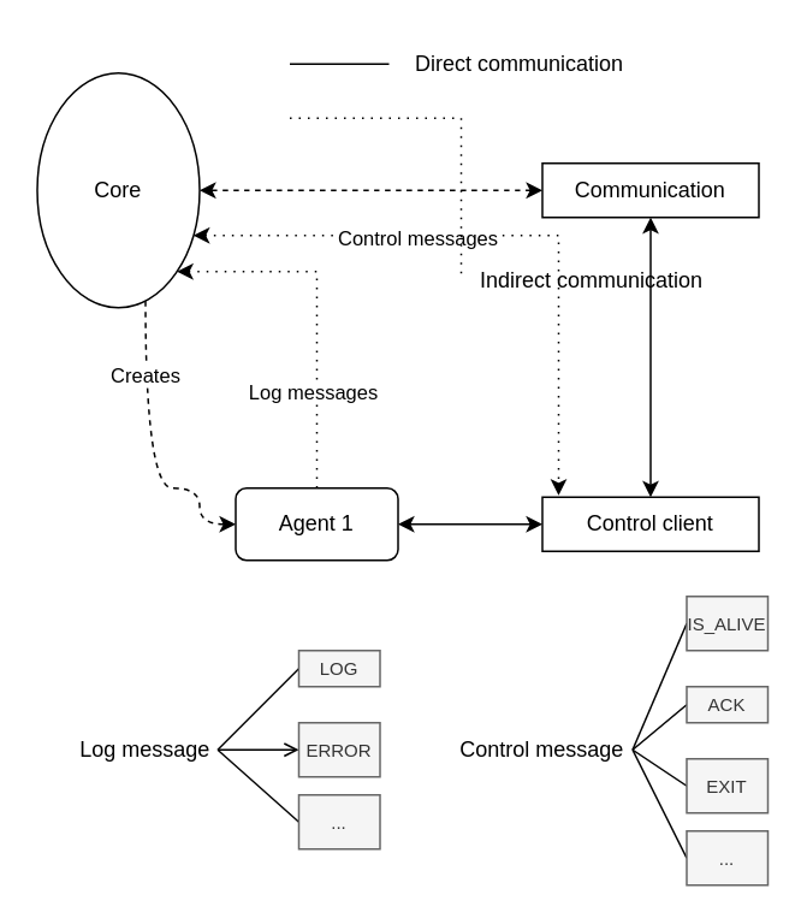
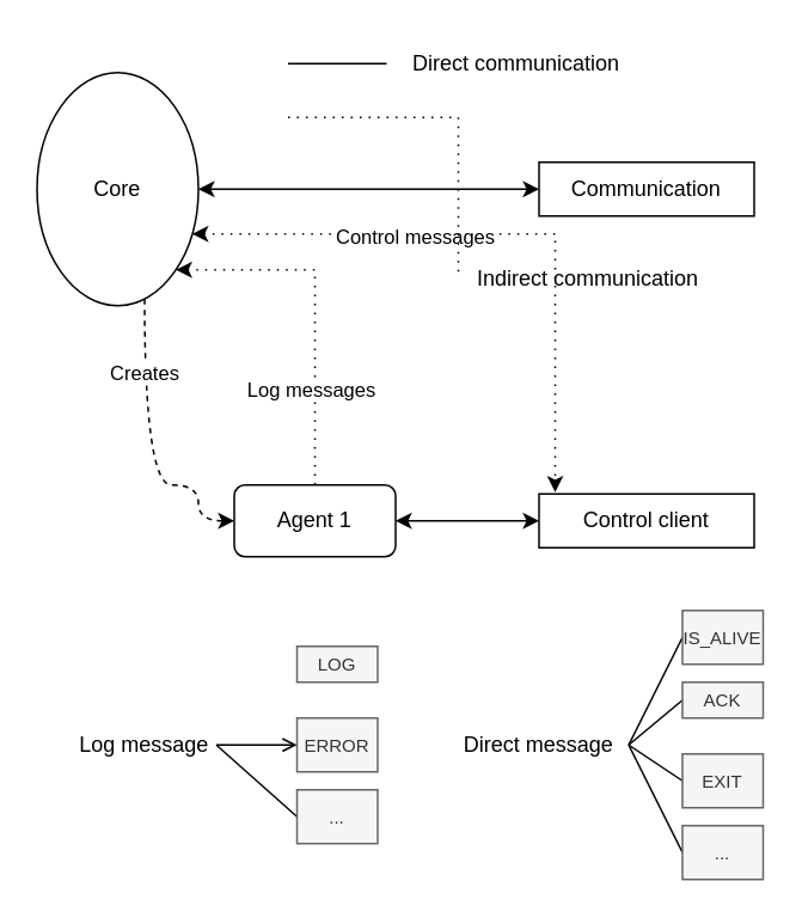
  <mxCell id="0" />
  <mxCell id="1" parent="0" />
  <mxCell id="2" style="edgeStyle=orthogonalEdgeStyle;rounded=0;orthogonalLoop=1;jettySize=auto;html=1;entryX=0.725;entryY=0.042;entryDx=0;entryDy=0;entryPerimeter=0;startArrow=classic;startFill=1;endArrow=none;endFill=0;dashed=1;dashPattern=1 4;" edge="1" parent="1" source="6" target="12"><mxGeometry relative="1" as="geometry"><Array as="points"><mxPoint x="175" y="150" /><mxPoint x="175" y="272" /></Array></mxGeometry></mxCell>
  <mxCell id="3" value="Log messages" style="edgeLabel;html=1;align=center;verticalAlign=middle;resizable=0;points=[];" vertex="1" connectable="0" parent="2"><mxGeometry x="-0.325" y="-1" relative="1" as="geometry"><mxPoint x="1" y="65" as="offset" /></mxGeometry></mxCell>
  <mxCell id="4" style="edgeStyle=orthogonalEdgeStyle;rounded=0;orthogonalLoop=1;jettySize=auto;html=1;entryX=0.075;entryY=-0.032;entryDx=0;entryDy=0;entryPerimeter=0;dashed=1;dashPattern=1 4;startArrow=classic;startFill=1;endArrow=classic;endFill=1;" edge="1" parent="1" source="6" target="10"><mxGeometry relative="1" as="geometry"><Array as="points"><mxPoint x="309" y="130" /></Array></mxGeometry></mxCell>
  <mxCell id="5" value="Control messages" style="edgeLabel;html=1;align=center;verticalAlign=middle;resizable=0;points=[];" vertex="1" connectable="0" parent="4"><mxGeometry x="-0.285" y="-1" relative="1" as="geometry"><mxPoint as="offset" /></mxGeometry></mxCell>
  <mxCell id="6" value="Core" style="ellipse;whiteSpace=wrap;html=1;" vertex="1" parent="1"><mxGeometry x="20" y="40" width="90" height="130" as="geometry" /></mxCell>
- <mxCell id="7" style="edgeStyle=orthogonalEdgeStyle;curved=1;rounded=0;orthogonalLoop=1;jettySize=auto;html=1;entryX=1;entryY=0.5;entryDx=0;entryDy=0;startArrow=classic;startFill=1;dashed=1;" edge="1" parent="1" source="8" target="6"><mxGeometry relative="1" as="geometry" /></mxCell>
+ <mxCell id="7" style="edgeStyle=orthogonalEdgeStyle;curved=1;rounded=0;orthogonalLoop=1;jettySize=auto;html=1;entryX=1;entryY=0.5;entryDx=0;entryDy=0;startArrow=classic;startFill=1;" edge="1" parent="1" source="8" target="6"><mxGeometry relative="1" as="geometry" /></mxCell>
  <mxCell id="8" value="Communication" style="rounded=0;whiteSpace=wrap;html=1;" vertex="1" parent="1"><mxGeometry x="300" y="90" width="120" height="30" as="geometry" /></mxCell>
- <mxCell id="9" style="edgeStyle=orthogonalEdgeStyle;curved=1;rounded=0;orthogonalLoop=1;jettySize=auto;html=1;startArrow=classic;startFill=1;" edge="1" parent="1" source="10" target="8"><mxGeometry relative="1" as="geometry" /></mxCell>
  <mxCell id="10" value="Control client" style="rounded=0;whiteSpace=wrap;html=1;" vertex="1" parent="1"><mxGeometry x="300" y="275" width="120" height="30" as="geometry" /></mxCell>
  <mxCell id="11" style="edgeStyle=orthogonalEdgeStyle;curved=1;rounded=0;orthogonalLoop=1;jettySize=auto;html=1;entryX=0;entryY=0.5;entryDx=0;entryDy=0;startArrow=classic;startFill=1;" edge="1" parent="1" source="12" target="10"><mxGeometry relative="1" as="geometry" /></mxCell>
  <mxCell id="12" value="Agent 1" style="whiteSpace=wrap;html=1;rounded=1;" vertex="1" parent="1"><mxGeometry x="130" y="270" width="90" height="40" as="geometry" /></mxCell>
  <mxCell id="13" style="edgeStyle=orthogonalEdgeStyle;rounded=0;orthogonalLoop=1;jettySize=auto;html=1;entryX=0;entryY=0.5;entryDx=0;entryDy=0;curved=1;dashed=1;" edge="1" parent="1" source="6" target="12"><mxGeometry relative="1" as="geometry"><mxPoint x="80" y="220" as="sourcePoint" /><mxPoint x="140" y="300" as="targetPoint" /><Array as="points"><mxPoint x="80" y="270" /><mxPoint x="110" y="270" /><mxPoint x="110" y="290" /></Array></mxGeometry></mxCell>
  <mxCell id="14" value="Creates" style="edgeLabel;html=1;align=center;verticalAlign=middle;resizable=0;points=[];" vertex="1" connectable="0" parent="13"><mxGeometry x="-0.532" y="-1" relative="1" as="geometry"><mxPoint as="offset" /></mxGeometry></mxCell>
  <mxCell id="15" style="edgeStyle=orthogonalEdgeStyle;curved=1;rounded=0;orthogonalLoop=1;jettySize=auto;html=1;startArrow=none;startFill=0;endArrow=none;endFill=0;" edge="1" parent="1" source="17"><mxGeometry relative="1" as="geometry"><mxPoint x="220" y="40" as="sourcePoint" /><mxPoint x="160" y="35" as="targetPoint" /><Array as="points" /></mxGeometry></mxCell>
  <mxCell id="16" style="edgeStyle=orthogonalEdgeStyle;rounded=0;orthogonalLoop=1;jettySize=auto;html=1;startArrow=none;startFill=0;endArrow=none;endFill=0;dashed=1;dashPattern=1 4;entryX=0;entryY=0.5;entryDx=0;entryDy=0;" edge="1" parent="1" target="18"><mxGeometry relative="1" as="geometry"><mxPoint x="160" y="65" as="sourcePoint" /><mxPoint x="220" y="60" as="targetPoint" /><Array as="points"><mxPoint x="160" y="65" /></Array></mxGeometry></mxCell>
  <mxCell id="17" value="Direct communication" style="text;html=1;strokeColor=none;fillColor=none;align=center;verticalAlign=middle;whiteSpace=wrap;rounded=0;" vertex="1" parent="1"><mxGeometry x="215" y="20" width="145" height="30" as="geometry" /></mxCell>
  <mxCell id="18" value="Indirect communication" style="text;html=1;strokeColor=none;fillColor=none;align=center;verticalAlign=middle;whiteSpace=wrap;rounded=0;" vertex="1" parent="1"><mxGeometry x="255" y="140" width="145" height="30" as="geometry" /></mxCell>
  <mxCell id="19" style="rounded=0;orthogonalLoop=1;jettySize=auto;html=1;entryX=0;entryY=0.5;entryDx=0;entryDy=0;fontSize=10;startArrow=none;startFill=0;endArrow=none;endFill=0;exitX=1;exitY=0.5;exitDx=0;exitDy=0;" edge="1" parent="1" source="22" target="32"><mxGeometry relative="1" as="geometry" /></mxCell>
  <mxCell id="20" style="edgeStyle=none;rounded=0;orthogonalLoop=1;jettySize=auto;html=1;entryX=0;entryY=0.5;entryDx=0;entryDy=0;fontSize=10;startArrow=none;startFill=0;endArrow=open;endFill=0;exitX=1;exitY=0.5;exitDx=0;exitDy=0;" edge="1" parent="1" source="22" target="29"><mxGeometry relative="1" as="geometry" /></mxCell>
- <mxCell id="21" style="edgeStyle=none;rounded=0;orthogonalLoop=1;jettySize=auto;html=1;entryX=0;entryY=0.5;entryDx=0;entryDy=0;fontSize=10;startArrow=none;startFill=0;endArrow=none;endFill=0;exitX=1;exitY=0.5;exitDx=0;exitDy=0;" edge="1" parent="1" source="22" target="28"><mxGeometry relative="1" as="geometry" /></mxCell>
  <mxCell id="22" value="Log message" style="text;html=1;strokeColor=none;fillColor=none;align=center;verticalAlign=middle;whiteSpace=wrap;rounded=0;" vertex="1" parent="1"><mxGeometry x="40" y="400" width="80" height="30" as="geometry" /></mxCell>
  <mxCell id="23" style="edgeStyle=none;rounded=0;orthogonalLoop=1;jettySize=auto;html=1;entryX=0;entryY=0.5;entryDx=0;entryDy=0;fontSize=10;startArrow=none;startFill=0;endArrow=none;endFill=0;exitX=1;exitY=0.5;exitDx=0;exitDy=0;" edge="1" parent="1" source="27" target="30"><mxGeometry relative="1" as="geometry" /></mxCell>
  <mxCell id="24" style="edgeStyle=none;rounded=0;orthogonalLoop=1;jettySize=auto;html=1;entryX=0;entryY=0.5;entryDx=0;entryDy=0;fontSize=10;startArrow=none;startFill=0;endArrow=none;endFill=0;exitX=1;exitY=0.5;exitDx=0;exitDy=0;" edge="1" parent="1" source="27" target="31"><mxGeometry relative="1" as="geometry" /></mxCell>
  <mxCell id="25" style="edgeStyle=none;rounded=0;orthogonalLoop=1;jettySize=auto;html=1;entryX=0;entryY=0.5;entryDx=0;entryDy=0;fontSize=10;startArrow=none;startFill=0;endArrow=none;endFill=0;exitX=1;exitY=0.5;exitDx=0;exitDy=0;" edge="1" parent="1" source="27" target="33"><mxGeometry relative="1" as="geometry" /></mxCell>
  <mxCell id="26" style="edgeStyle=none;rounded=0;orthogonalLoop=1;jettySize=auto;html=1;entryX=0;entryY=0.5;entryDx=0;entryDy=0;fontSize=10;startArrow=none;startFill=0;endArrow=none;endFill=0;exitX=1;exitY=0.5;exitDx=0;exitDy=0;" edge="1" parent="1" source="27" target="34"><mxGeometry relative="1" as="geometry" /></mxCell>
- <mxCell id="27" value="Control message" style="text;html=1;strokeColor=none;fillColor=none;align=center;verticalAlign=middle;whiteSpace=wrap;rounded=0;" vertex="1" parent="1"><mxGeometry x="250" y="400" width="100" height="30" as="geometry" /></mxCell>
+ <mxCell id="27" value="Direct message" style="text;html=1;strokeColor=none;fillColor=none;align=center;verticalAlign=middle;whiteSpace=wrap;rounded=0;" vertex="1" parent="1"><mxGeometry x="250" y="400" width="100" height="30" as="geometry" /></mxCell>
  <mxCell id="28" value="&lt;font style=&quot;font-size: 10px&quot;&gt;LOG&lt;/font&gt;" style="text;html=1;align=center;verticalAlign=middle;whiteSpace=wrap;rounded=0;fillColor=#f5f5f5;fontColor=#333333;strokeColor=#666666;" vertex="1" parent="1"><mxGeometry x="165" y="360" width="45" height="20" as="geometry" /></mxCell>
  <mxCell id="29" value="&lt;div style=&quot;font-size: 10px&quot;&gt;&lt;font style=&quot;font-size: 10px&quot;&gt;ERROR&lt;/font&gt;&lt;/div&gt;" style="text;html=1;strokeColor=#666666;fillColor=#f5f5f5;align=center;verticalAlign=middle;whiteSpace=wrap;rounded=0;fontColor=#333333;" vertex="1" parent="1"><mxGeometry x="165" y="400" width="45" height="30" as="geometry" /></mxCell>
  <mxCell id="30" value="&lt;font style=&quot;font-size: 10px&quot;&gt;ACK&lt;/font&gt;" style="text;html=1;strokeColor=#666666;fillColor=#f5f5f5;align=center;verticalAlign=middle;whiteSpace=wrap;rounded=0;fontColor=#333333;" vertex="1" parent="1"><mxGeometry x="380" y="380" width="45" height="20" as="geometry" /></mxCell>
- <mxCell id="31" value="&lt;font style=&quot;font-size: 10px&quot;&gt;IS_ALIVE&lt;/font&gt;" style="text;html=1;strokeColor=#666666;fillColor=#f5f5f5;align=center;verticalAlign=middle;whiteSpace=wrap;rounded=0;fontColor=#333333;" vertex="1" parent="1"><mxGeometry x="380" y="330" width="45" height="30" as="geometry" /></mxCell>
+ <mxCell id="31" value="&lt;font style=&quot;font-size: 10px&quot;&gt;IS_ALIVE&lt;/font&gt;" style="text;html=1;strokeColor=#666666;fillColor=#f5f5f5;align=center;verticalAlign=middle;whiteSpace=wrap;rounded=0;fontColor=#333333;" vertex="1" parent="1"><mxGeometry x="380" y="340" width="45" height="30" as="geometry" /></mxCell>
  <mxCell id="32" value="&lt;div style=&quot;font-size: 10px&quot;&gt;&lt;font style=&quot;font-size: 10px&quot;&gt;...&lt;/font&gt;&lt;/div&gt;" style="text;html=1;strokeColor=#666666;fillColor=#f5f5f5;align=center;verticalAlign=middle;whiteSpace=wrap;rounded=0;fontColor=#333333;" vertex="1" parent="1"><mxGeometry x="165" y="440" width="45" height="30" as="geometry" /></mxCell>
  <mxCell id="33" value="&lt;div style=&quot;font-size: 10px&quot;&gt;&lt;font style=&quot;font-size: 10px&quot;&gt;EXIT&lt;/font&gt;&lt;/div&gt;" style="text;html=1;strokeColor=#666666;fillColor=#f5f5f5;align=center;verticalAlign=middle;whiteSpace=wrap;rounded=0;fontColor=#333333;" vertex="1" parent="1"><mxGeometry x="380" y="420" width="45" height="30" as="geometry" /></mxCell>
  <mxCell id="34" value="&lt;font style=&quot;font-size: 10px&quot;&gt;...&lt;/font&gt;" style="text;html=1;strokeColor=#666666;fillColor=#f5f5f5;align=center;verticalAlign=middle;whiteSpace=wrap;rounded=0;fontColor=#333333;" vertex="1" parent="1"><mxGeometry x="380" y="460" width="45" height="30" as="geometry" /></mxCell>
